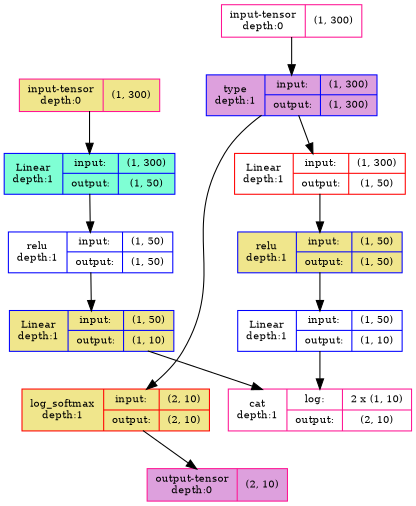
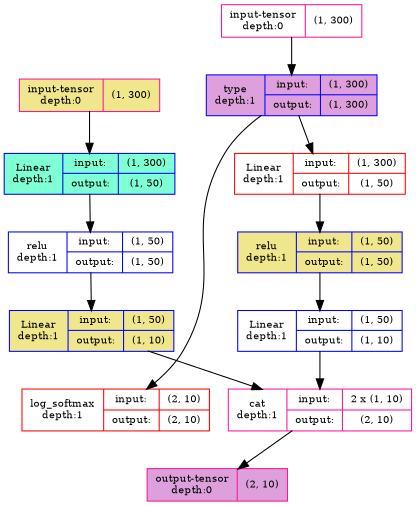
  strict digraph {
    fontname="DejaVu Serif"
    ordering=in
    node [align=left color=blue fillcolor=white fontname="DejaVu Serif" fontsize=10 ranksep=0.1 shape=record style=filled]
    edge [fontname="DejaVu Serif" fontsize=10]
    n1 [color=deeppink fillcolor=khaki height=0.2 label="input-tensor&#92;ndepth:0|(1, 300)"]
    n2 [fillcolor=aquamarine height=0.2 label="Linear&#92;ndepth:1|{input:|output:}|{(1, 300)|(1, 50)}"]
    n3 [height=0.2 label="relu&#92;ndepth:1|{input:|output:}|{(1, 50)|(1, 50)}"]
    n4 [color=deeppink height=0.2 label="input-tensor&#92;ndepth:0|(1, 300)"]
    n5 [fillcolor=plum height=0.2 label="type&#92;ndepth:1|{input:|output:}|{(1, 300)|(1, 300)}"]
    n6 [color=red height=0.2 label="Linear&#92;ndepth:1|{input:|output:}|{(1, 300)|(1, 50)}"]
-   n7 [color=red fillcolor=khaki height=0.2 label="log_softmax&#92;ndepth:1|{input:|output:}|{(2, 10)|(2, 10)}"]
+   n7 [color=red height=0.2 label="log_softmax&#92;ndepth:1|{input:|output:}|{(2, 10)|(2, 10)}"]
    n8 [fillcolor=khaki height=0.2 label="Linear&#92;ndepth:1|{input:|output:}|{(1, 50)|(1, 10)}"]
-   n9 [color=deeppink height=0.2 label="cat&#92;ndepth:1|{log:|output:}|{2 x (1, 10)|(2, 10)}"]
+   n9 [color=deeppink height=0.2 label="cat&#92;ndepth:1|{input:|output:}|{2 x (1, 10)|(2, 10)}"]
    n10 [fillcolor=khaki height=0.2 label="relu&#92;ndepth:1|{input:|output:}|{(1, 50)|(1, 50)}"]
    n11 [height=0.2 label="Linear&#92;ndepth:1|{input:|output:}|{(1, 50)|(1, 10)}"]
    n12 [color=deeppink fillcolor=plum height=0.2 label="output-tensor&#92;ndepth:0|(2, 10)"]
    n1 -> n2
    n2 -> n3
    n3 -> n8
    n4 -> n5
    n5 -> n6
    n5 -> n7
    n6 -> n10
-   n7 -> n12
+   n9 -> n12
    n8 -> n9
    n10 -> n11
    n11 -> n9
  }
